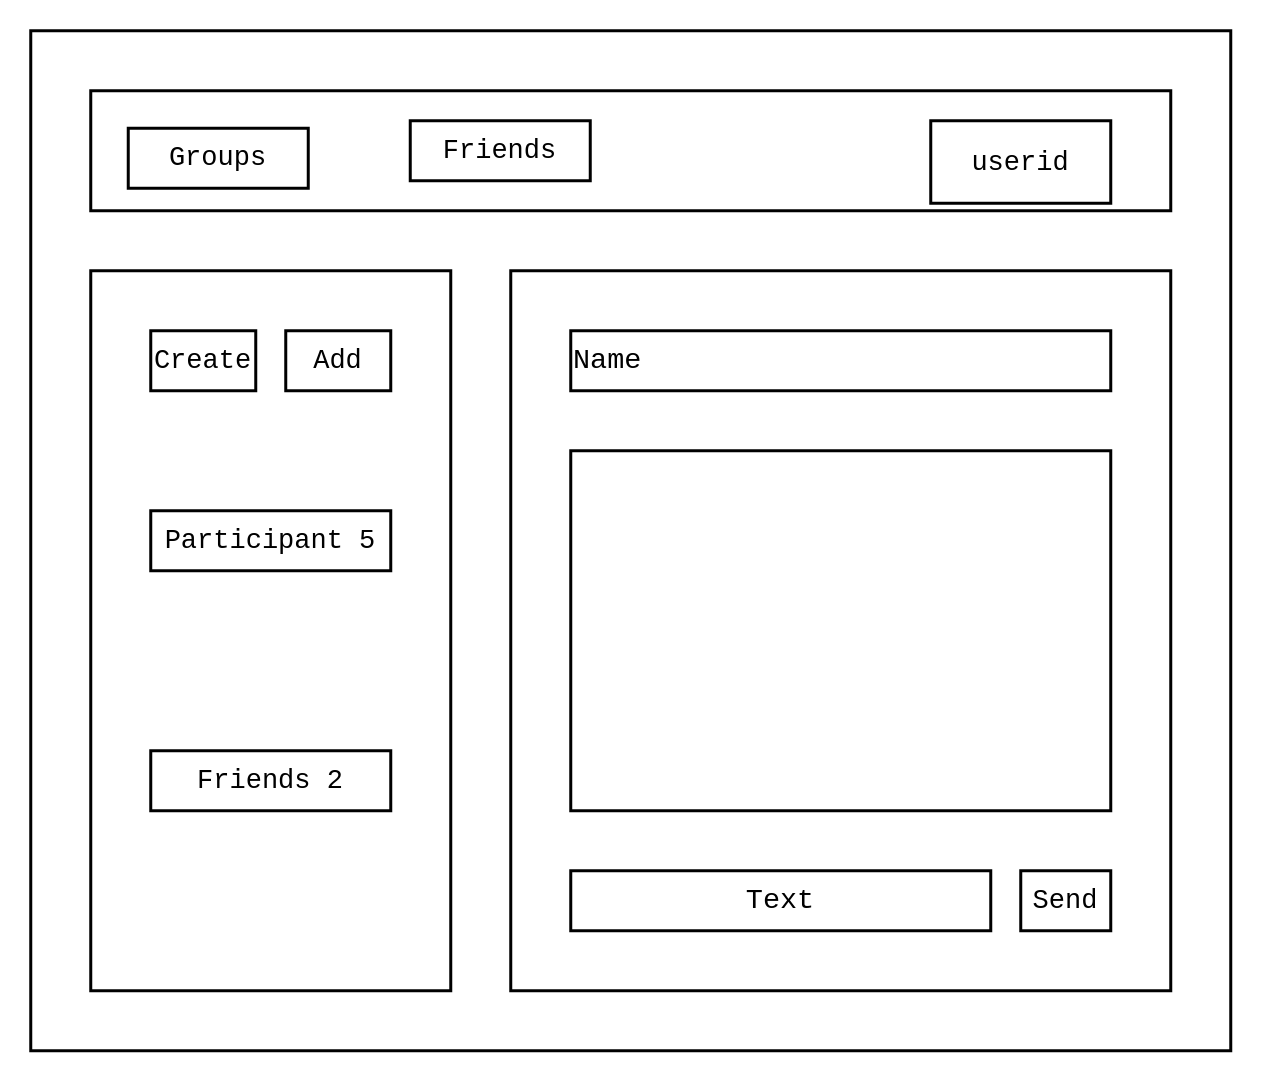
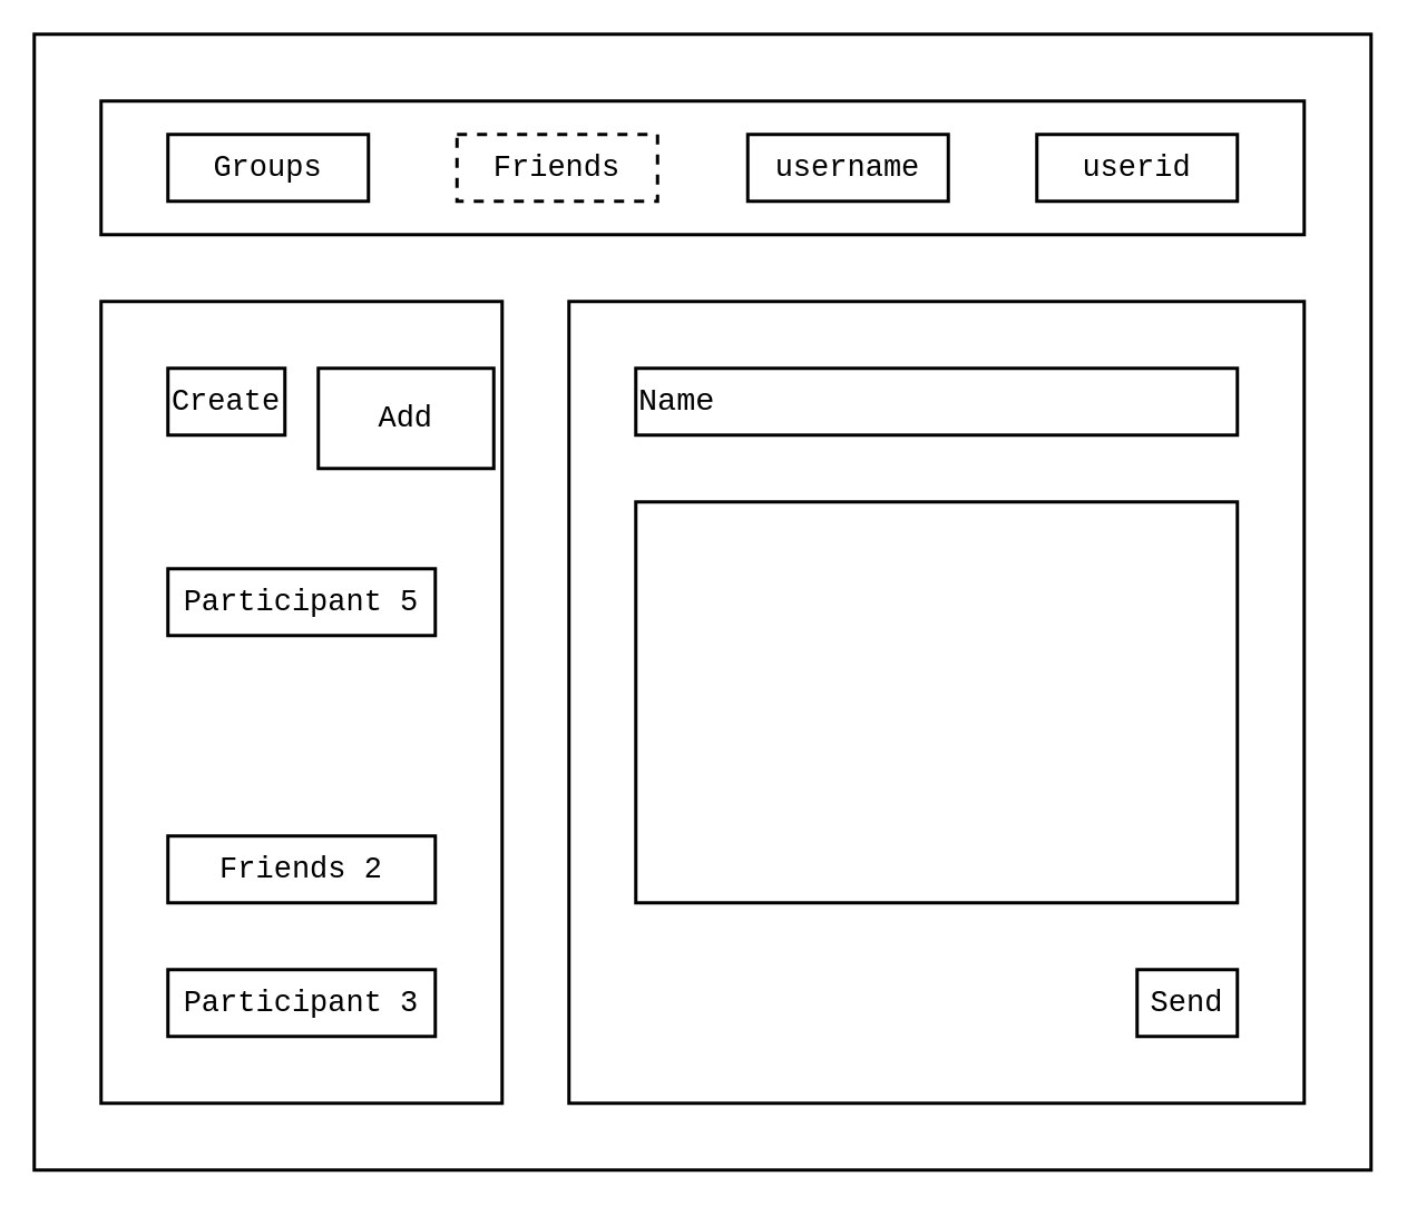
  <mxCell id="0" />
  <mxCell id="1" parent="0" />
  <mxCell id="2" value="" style="rounded=0;whiteSpace=wrap;html=1;fillColor=none;strokeWidth=2;" vertex="1" parent="1"><mxGeometry x="20" y="20" width="800" height="680" as="geometry" /></mxCell>
  <mxCell id="3" value="" style="rounded=0;whiteSpace=wrap;html=1;strokeWidth=2;fillColor=none;" vertex="1" parent="1"><mxGeometry x="60" y="60" width="720" height="80" as="geometry" /></mxCell>
- <mxCell id="5" value="userid" style="rounded=0;whiteSpace=wrap;html=1;strokeWidth=2;fillColor=none;fontFamily=Courier New;fontSize=18;" vertex="1" parent="1"><mxGeometry x="620" y="80" width="120" height="55" as="geometry" /></mxCell>
- <mxCell id="6" value="Groups" style="rounded=0;whiteSpace=wrap;html=1;strokeWidth=2;fillColor=none;fontFamily=Courier New;fontSize=18;" vertex="1" parent="1"><mxGeometry x="85" y="85" width="120" height="40" as="geometry" /></mxCell>
- <mxCell id="7" value="Friends" style="rounded=0;whiteSpace=wrap;html=1;strokeWidth=2;fillColor=none;fontFamily=Courier New;fontSize=18;" vertex="1" parent="1"><mxGeometry x="273" y="80" width="120" height="40" as="geometry" /></mxCell>
+ <mxCell id="4" value="username" style="rounded=0;whiteSpace=wrap;html=1;strokeWidth=2;fillColor=none;fontFamily=Courier New;fontSize=18;" vertex="1" parent="1"><mxGeometry x="447" y="80" width="120" height="40" as="geometry" /></mxCell>
+ <mxCell id="5" value="userid" style="rounded=0;whiteSpace=wrap;html=1;strokeWidth=2;fillColor=none;fontFamily=Courier New;fontSize=18;" vertex="1" parent="1"><mxGeometry x="620" y="80" width="120" height="40" as="geometry" /></mxCell>
+ <mxCell id="6" value="Groups" style="rounded=0;whiteSpace=wrap;html=1;strokeWidth=2;fillColor=none;fontFamily=Courier New;fontSize=18;" vertex="1" parent="1"><mxGeometry x="100" y="80" width="120" height="40" as="geometry" /></mxCell>
+ <mxCell id="7" value="Friends" style="rounded=0;whiteSpace=wrap;html=1;strokeWidth=2;fillColor=none;fontFamily=Courier New;fontSize=18;dashed=1;" vertex="1" parent="1"><mxGeometry x="273" y="80" width="120" height="40" as="geometry" /></mxCell>
  <mxCell id="8" value="" style="rounded=0;whiteSpace=wrap;html=1;strokeWidth=2;fillColor=none;" vertex="1" parent="1"><mxGeometry x="60" y="180" width="240" height="480" as="geometry" /></mxCell>
  <mxCell id="9" value="Friends 2" style="rounded=0;whiteSpace=wrap;html=1;strokeWidth=2;fillColor=none;fontFamily=Courier New;fontSize=18;" vertex="1" parent="1"><mxGeometry x="100" y="500" width="160" height="40" as="geometry" /></mxCell>
+ <mxCell id="10" value="Participant 3" style="rounded=0;whiteSpace=wrap;html=1;strokeWidth=2;fillColor=none;fontFamily=Courier New;fontSize=18;" vertex="1" parent="1"><mxGeometry x="100" y="580" width="160" height="40" as="geometry" /></mxCell>
  <mxCell id="11" value="Create" style="rounded=0;whiteSpace=wrap;html=1;strokeWidth=2;fillColor=none;fontFamily=Courier New;fontSize=18;" vertex="1" parent="1"><mxGeometry x="100" y="220" width="70" height="40" as="geometry" /></mxCell>
- <mxCell id="12" value="Add" style="rounded=0;whiteSpace=wrap;html=1;strokeWidth=2;fillColor=none;fontFamily=Courier New;fontSize=18;" vertex="1" parent="1"><mxGeometry x="190" y="220" width="70" height="40" as="geometry" /></mxCell>
+ <mxCell id="12" value="Add" style="rounded=0;whiteSpace=wrap;html=1;strokeWidth=2;fillColor=none;fontFamily=Courier New;fontSize=18;" vertex="1" parent="1"><mxGeometry x="190" y="220" width="105" height="60" as="geometry" /></mxCell>
  <mxCell id="13" value="Participant 5" style="rounded=0;whiteSpace=wrap;html=1;strokeWidth=2;fillColor=none;fontFamily=Courier New;fontSize=18;" vertex="1" parent="1"><mxGeometry x="100" y="340" width="160" height="40" as="geometry" /></mxCell>
  <mxCell id="14" value="" style="rounded=0;whiteSpace=wrap;html=1;strokeWidth=2;fillColor=none;" vertex="1" parent="1"><mxGeometry x="340" y="180" width="440" height="480" as="geometry" /></mxCell>
  <mxCell id="15" value="Name" style="rounded=0;whiteSpace=wrap;html=1;strokeWidth=2;fillColor=none;fontSize=19;fontFamily=Courier New;align=left;" vertex="1" parent="1"><mxGeometry x="380" y="220" width="360" height="40" as="geometry" /></mxCell>
  <mxCell id="16" value="" style="rounded=0;whiteSpace=wrap;html=1;strokeWidth=2;fillColor=none;" vertex="1" parent="1"><mxGeometry x="380" y="300" width="360" height="240" as="geometry" /></mxCell>
- <mxCell id="17" value="Text" style="rounded=0;whiteSpace=wrap;html=1;strokeWidth=2;fillColor=none;fontSize=19;fontFamily=Courier New;align=center;" vertex="1" parent="1"><mxGeometry x="380" y="580" width="280" height="40" as="geometry" /></mxCell>
  <mxCell id="18" value="Send" style="rounded=0;whiteSpace=wrap;html=1;strokeWidth=2;fillColor=none;fontFamily=Courier New;fontSize=18;" vertex="1" parent="1"><mxGeometry x="680" y="580" width="60" height="40" as="geometry" /></mxCell>
